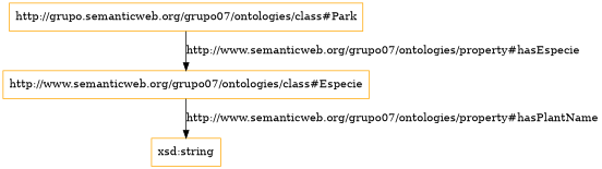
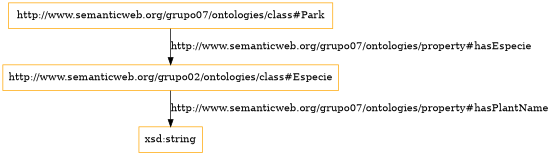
  digraph {
    rankdir=TB
    node [color=orange shape=rectangle]
-   "http://www.semanticweb.org/grupo07/ontologies/class#Park" [label="http://grupo.semanticweb.org/grupo07/ontologies/class#Park"]
-   "http://www.semanticweb.org/grupo07/ontologies/class#Especie"
+   "http://www.semanticweb.org/grupo07/ontologies/class#Park"
+   "http://www.semanticweb.org/grupo07/ontologies/class#Especie" [label="http://www.semanticweb.org/grupo02/ontologies/class#Especie"]
    "xsd:string"
    "http://www.semanticweb.org/grupo07/ontologies/class#Park" -> "http://www.semanticweb.org/grupo07/ontologies/class#Especie" [label="http://www.semanticweb.org/grupo07/ontologies/property#hasEspecie"]
    "http://www.semanticweb.org/grupo07/ontologies/class#Especie" -> "xsd:string" [label="http://www.semanticweb.org/grupo07/ontologies/property#hasPlantName"]
  }
